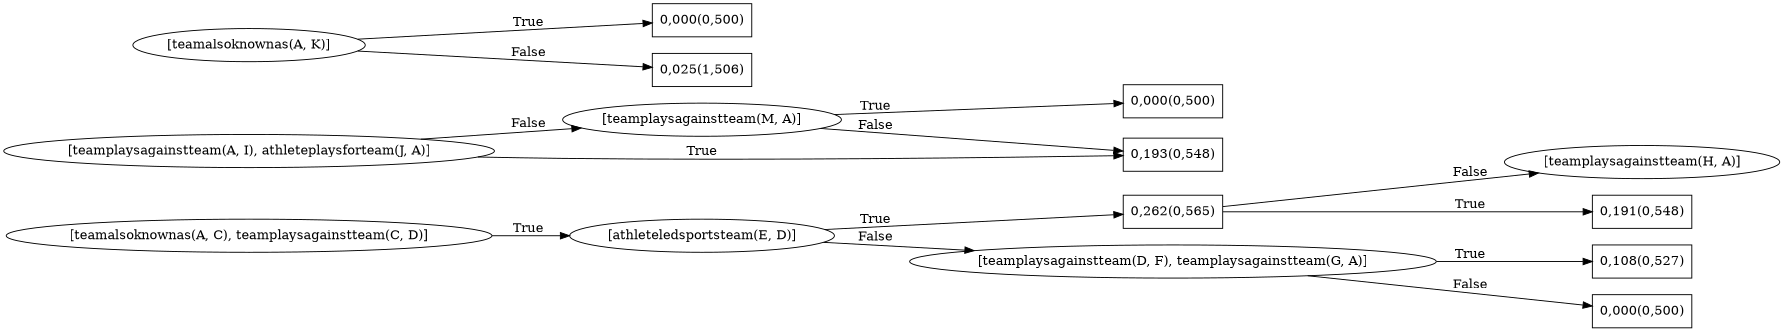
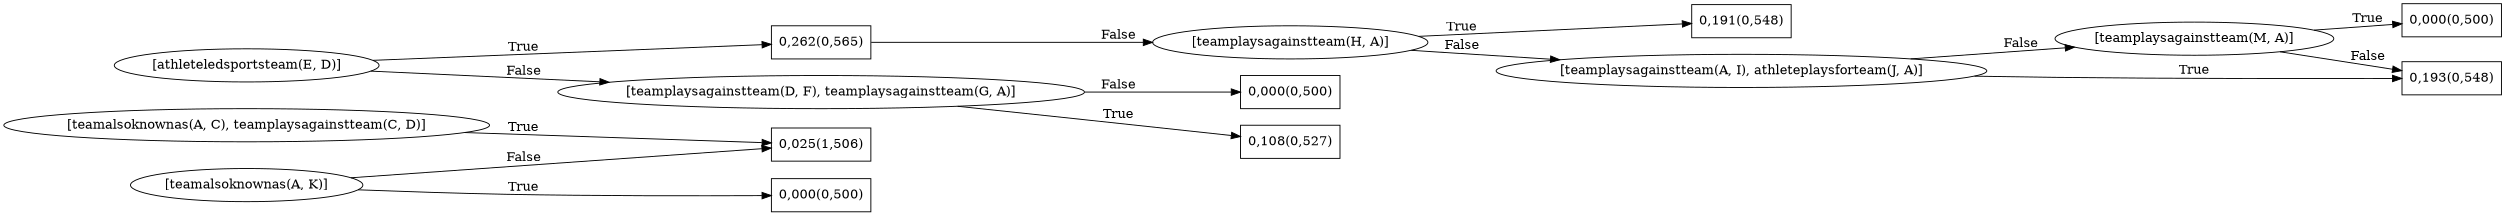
  digraph {
    rankdir=LR
    node [shape=box]
    n1 [label="[teamalsoknownas(A, C), teamplaysagainstteam(C, D)]" shape=""]
    n2 [label="[athleteledsportsteam(E, D)]" shape=""]
    n3 [label="0,262(0,565)"]
    n4 [label="[teamplaysagainstteam(D, F), teamplaysagainstteam(G, A)]" shape=""]
    n5 [label="[teamplaysagainstteam(H, A)]" shape=""]
    n6 [label="0,191(0,548)"]
    n7 [label="[teamplaysagainstteam(A, I), athleteplaysforteam(J, A)]" shape=""]
    n8 [label="0,108(0,527)"]
    n9 [label="0,000(0,500)"]
    n10 [label="[teamplaysagainstteam(M, A)]" shape=""]
    n11 [label="0,193(0,548)"]
    n12 [label="[teamalsoknownas(A, K)]" shape=""]
    n13 [label="0,000(0,500)"]
    n14 [label="0,025(1,506)"]
    n15 [label="0,000(0,500)"]
-   n1 -> n2 [label=True]
+   n1 -> n14 [label=True]
    n2 -> n3 [label=True]
    n2 -> n4 [label=False]
    n3 -> n5 [label=False]
    n4 -> n8 [label=True]
    n4 -> n9 [label=False]
-   n3 -> n6 [label=True]
+   n5 -> n6 [label=True]
+   n5 -> n7 [label=False]
    n7 -> n10 [label=False]
    n7 -> n11 [label=True]
    n10 -> n11 [label=False]
    n10 -> n15 [label=True]
    n12 -> n13 [label=True]
    n12 -> n14 [label=False]
  }
